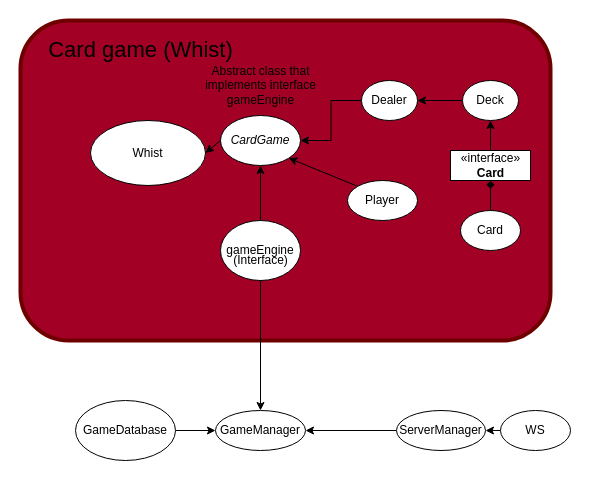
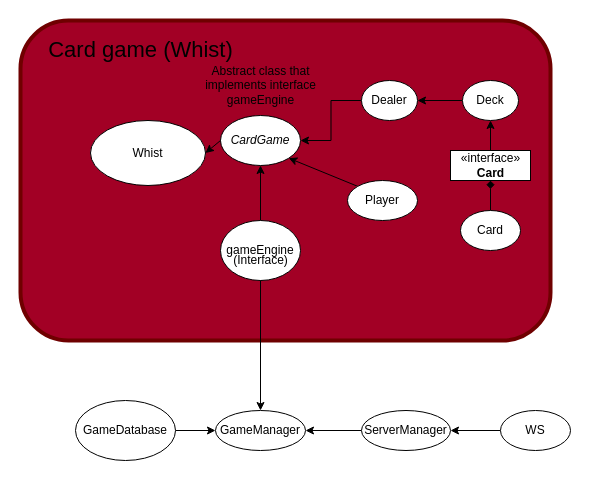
  <mxCell id="0" />
  <mxCell id="1" parent="0" />
  <mxCell id="2" value="" style="rounded=1;whiteSpace=wrap;html=1;fillColor=#a20025;strokeColor=#6F0000;fontColor=#ffffff;strokeWidth=4;" parent="1" vertex="1"><mxGeometry x="20" y="20" width="530" height="320" as="geometry" /></mxCell>
  <mxCell id="3" value="Whist" style="ellipse;whiteSpace=wrap;html=1;" parent="1" vertex="1"><mxGeometry x="90" y="120" width="115" height="65" as="geometry" /></mxCell>
  <mxCell id="4" value="&lt;i&gt;CardGame&lt;/i&gt;" style="ellipse;whiteSpace=wrap;html=1;" parent="1" vertex="1"><mxGeometry x="220" y="115" width="80" height="50" as="geometry" /></mxCell>
  <mxCell id="5" value="" style="endArrow=classic;html=1;rounded=0;entryX=1;entryY=0.5;entryDx=0;entryDy=0;exitX=0;exitY=0.5;exitDx=0;exitDy=0;" parent="1" source="4" target="3" edge="1"><mxGeometry width="50" height="50" relative="1" as="geometry"><mxPoint x="180" y="210" as="sourcePoint" /><mxPoint x="230" y="160" as="targetPoint" /></mxGeometry></mxCell>
  <mxCell id="6" style="edgeStyle=none;rounded=0;orthogonalLoop=1;jettySize=auto;html=1;exitX=0.5;exitY=0;exitDx=0;exitDy=0;entryX=0.5;entryY=1;entryDx=0;entryDy=0;" parent="1" source="7" target="4" edge="1"><mxGeometry relative="1" as="geometry" /></mxCell>
  <mxCell id="7" value="gameEngine" style="ellipse;whiteSpace=wrap;html=1;" parent="1" vertex="1"><mxGeometry x="220" y="220" width="80" height="60" as="geometry" /></mxCell>
  <mxCell id="8" value="(Interface)" style="text;html=1;align=center;verticalAlign=middle;resizable=0;points=[];autosize=1;strokeColor=none;fillColor=none;" parent="1" vertex="1"><mxGeometry x="225" y="250" width="70" height="20" as="geometry" /></mxCell>
  <mxCell id="9" value="Abstract class that &lt;br&gt;implements interface&lt;br&gt;gameEngine" style="text;html=1;align=center;verticalAlign=middle;resizable=0;points=[];autosize=1;strokeColor=none;fillColor=none;" parent="1" vertex="1"><mxGeometry x="195" y="60" width="130" height="50" as="geometry" /></mxCell>
  <mxCell id="10" style="edgeStyle=orthogonalEdgeStyle;rounded=0;orthogonalLoop=1;jettySize=auto;html=1;entryX=1;entryY=0.5;entryDx=0;entryDy=0;exitX=0;exitY=0.5;exitDx=0;exitDy=0;" parent="1" source="22" target="4" edge="1"><mxGeometry relative="1" as="geometry"><mxPoint x="330" y="150" as="sourcePoint" /></mxGeometry></mxCell>
  <mxCell id="11" value="" style="edgeStyle=orthogonalEdgeStyle;rounded=0;orthogonalLoop=1;jettySize=auto;html=1;" parent="1" source="12" target="22" edge="1"><mxGeometry relative="1" as="geometry" /></mxCell>
  <mxCell id="12" value="Deck" style="ellipse;whiteSpace=wrap;html=1;" parent="1" vertex="1"><mxGeometry x="462" y="80" width="56" height="40" as="geometry" /></mxCell>
  <mxCell id="13" style="edgeStyle=orthogonalEdgeStyle;rounded=0;orthogonalLoop=1;jettySize=auto;html=1;exitX=0.5;exitY=0;exitDx=0;exitDy=0;entryX=0.5;entryY=1;entryDx=0;entryDy=0;endArrow=diamond;" parent="1" source="14" target="24" edge="1"><mxGeometry relative="1" as="geometry" /></mxCell>
  <mxCell id="14" value="Card" style="ellipse;whiteSpace=wrap;html=1;" parent="1" vertex="1"><mxGeometry x="460" y="210" width="60" height="40" as="geometry" /></mxCell>
  <mxCell id="15" style="rounded=0;orthogonalLoop=1;jettySize=auto;html=1;exitX=0;exitY=0;exitDx=0;exitDy=0;entryX=1;entryY=1;entryDx=0;entryDy=0;" parent="1" source="16" target="4" edge="1"><mxGeometry relative="1" as="geometry" /></mxCell>
  <mxCell id="16" value="Player" style="ellipse;whiteSpace=wrap;html=1;" parent="1" vertex="1"><mxGeometry x="347" y="180" width="70" height="40" as="geometry" /></mxCell>
  <mxCell id="17" value="&lt;span style=&quot;font-size: 22px;&quot;&gt;Card game (Whist)&lt;/span&gt;" style="text;html=1;align=center;verticalAlign=middle;resizable=0;points=[];autosize=1;strokeColor=none;fillColor=none;" parent="1" vertex="1"><mxGeometry x="40" y="40" width="200" height="20" as="geometry" /></mxCell>
  <mxCell id="18" style="edgeStyle=none;rounded=0;orthogonalLoop=1;jettySize=auto;html=1;exitX=0.5;exitY=0;exitDx=0;exitDy=0;entryX=0.5;entryY=1;entryDx=0;entryDy=0;fontSize=22;endArrow=none;endFill=0;startArrow=classic;startFill=1;" parent="1" source="19" target="7" edge="1"><mxGeometry relative="1" as="geometry" /></mxCell>
  <mxCell id="19" value="GameManager" style="ellipse;whiteSpace=wrap;html=1;" parent="1" vertex="1"><mxGeometry x="215" y="410" width="90" height="40" as="geometry" /></mxCell>
  <mxCell id="20" style="edgeStyle=none;rounded=0;orthogonalLoop=1;jettySize=auto;html=1;exitX=0;exitY=0.5;exitDx=0;exitDy=0;fontSize=22;startArrow=none;startFill=0;endArrow=classic;endFill=1;entryX=1;entryY=0.5;entryDx=0;entryDy=0;" parent="1" source="21" target="28" edge="1"><mxGeometry relative="1" as="geometry"><mxPoint x="380" y="430" as="targetPoint" /></mxGeometry></mxCell>
  <mxCell id="21" value="WS" style="ellipse;whiteSpace=wrap;html=1;" parent="1" vertex="1"><mxGeometry x="500" y="410" width="70" height="40" as="geometry" /></mxCell>
  <mxCell id="22" value="Dealer" style="ellipse;whiteSpace=wrap;html=1;" parent="1" vertex="1"><mxGeometry x="361" y="80" width="56" height="40" as="geometry" /></mxCell>
  <mxCell id="23" value="" style="edgeStyle=orthogonalEdgeStyle;rounded=0;orthogonalLoop=1;jettySize=auto;html=1;" parent="1" source="24" target="12" edge="1"><mxGeometry relative="1" as="geometry" /></mxCell>
  <mxCell id="24" value="«interface»&lt;br&gt;&lt;b&gt;Card&lt;/b&gt;" style="html=1;" parent="1" vertex="1"><mxGeometry x="450" y="150" width="80" height="30" as="geometry" /></mxCell>
  <mxCell id="25" style="edgeStyle=orthogonalEdgeStyle;rounded=0;orthogonalLoop=1;jettySize=auto;html=1;exitX=1;exitY=0.5;exitDx=0;exitDy=0;entryX=0;entryY=0.5;entryDx=0;entryDy=0;" edge="1" parent="1" source="26" target="19"><mxGeometry relative="1" as="geometry" /></mxCell>
  <mxCell id="26" value="GameDatabase" style="ellipse;whiteSpace=wrap;html=1;" vertex="1" parent="1"><mxGeometry x="75" y="400" width="100" height="60" as="geometry" /></mxCell>
  <mxCell id="27" style="edgeStyle=orthogonalEdgeStyle;rounded=0;orthogonalLoop=1;jettySize=auto;html=1;exitX=0;exitY=0.5;exitDx=0;exitDy=0;entryX=1;entryY=0.5;entryDx=0;entryDy=0;" edge="1" parent="1" source="28" target="19"><mxGeometry relative="1" as="geometry" /></mxCell>
- <mxCell id="28" value="ServerManager" style="ellipse;whiteSpace=wrap;html=1;" vertex="1" parent="1"><mxGeometry x="396" y="410" width="89" height="40" as="geometry" /></mxCell>
+ <mxCell id="28" value="ServerManager" style="ellipse;whiteSpace=wrap;html=1;" vertex="1" parent="1"><mxGeometry x="361" y="410" width="89" height="40" as="geometry" /></mxCell>
